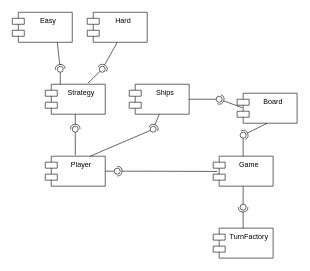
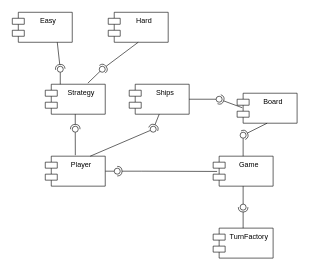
  <mxCell id="0" />
  <mxCell id="1" parent="0" />
  <mxCell id="2" value="" style="rounded=0;orthogonalLoop=1;jettySize=auto;html=1;endArrow=none;endFill=0;sketch=0;sourcePerimeterSpacing=0;targetPerimeterSpacing=0;" edge="1" target="4" parent="1"><mxGeometry relative="1" as="geometry"><mxPoint x="175" y="285" as="sourcePoint" /></mxGeometry></mxCell>
  <mxCell id="3" value="" style="rounded=0;orthogonalLoop=1;jettySize=auto;html=1;endArrow=halfCircle;endFill=0;entryX=0.5;entryY=0.5;endSize=6;strokeWidth=1;sketch=0;exitX=0.066;exitY=0.509;exitDx=0;exitDy=0;exitPerimeter=0;" edge="1" target="4" parent="1" source="7"><mxGeometry relative="1" as="geometry"><mxPoint x="215" y="285" as="sourcePoint" /><Array as="points"><mxPoint x="235" y="285" /></Array></mxGeometry></mxCell>
  <mxCell id="4" value="" style="ellipse;whiteSpace=wrap;html=1;align=center;aspect=fixed;resizable=0;points=[];outlineConnect=0;sketch=0;" vertex="1" parent="1"><mxGeometry x="190" y="280" width="10" height="10" as="geometry" /></mxCell>
  <mxCell id="5" value="Player" style="shape=module;align=left;spacingLeft=20;align=center;verticalAlign=top;" vertex="1" parent="1"><mxGeometry x="75" y="260" width="100" height="50" as="geometry" /></mxCell>
  <mxCell id="6" value="Board" style="shape=module;align=left;spacingLeft=20;align=center;verticalAlign=top;" vertex="1" parent="1"><mxGeometry x="395" y="155" width="100" height="50" as="geometry" /></mxCell>
  <mxCell id="7" value="Game" style="shape=module;align=left;spacingLeft=20;align=center;verticalAlign=top;" vertex="1" parent="1"><mxGeometry x="355" y="260" width="100" height="50" as="geometry" /></mxCell>
  <mxCell id="8" value="TurnFactory" style="shape=module;align=left;spacingLeft=20;align=center;verticalAlign=top;" vertex="1" parent="1"><mxGeometry x="355" y="380" width="100" height="50" as="geometry" /></mxCell>
  <mxCell id="9" value="Strategy" style="shape=module;align=left;spacingLeft=20;align=center;verticalAlign=top;" vertex="1" parent="1"><mxGeometry x="75" y="140" width="100" height="50" as="geometry" /></mxCell>
  <mxCell id="10" value="" style="rounded=0;orthogonalLoop=1;jettySize=auto;html=1;endArrow=halfCircle;endFill=0;endSize=6;strokeWidth=1;sketch=0;exitX=0.5;exitY=1;exitDx=0;exitDy=0;startArrow=none;" edge="1" parent="1"><mxGeometry relative="1" as="geometry"><mxPoint x="125" y="220" as="sourcePoint" /><mxPoint x="125" y="220" as="targetPoint" /></mxGeometry></mxCell>
  <mxCell id="11" value="" style="rounded=0;orthogonalLoop=1;jettySize=auto;html=1;endArrow=none;endFill=0;sketch=0;sourcePerimeterSpacing=0;targetPerimeterSpacing=0;exitX=0.501;exitY=-0.033;exitDx=0;exitDy=0;exitPerimeter=0;" edge="1" target="13" parent="1" source="5"><mxGeometry relative="1" as="geometry"><mxPoint x="105" y="215" as="sourcePoint" /></mxGeometry></mxCell>
  <mxCell id="12" value="" style="rounded=0;orthogonalLoop=1;jettySize=auto;html=1;endArrow=halfCircle;endFill=0;entryX=0.5;entryY=0.5;endSize=6;strokeWidth=1;sketch=0;exitX=0.5;exitY=1;exitDx=0;exitDy=0;" edge="1" target="13" parent="1" source="9"><mxGeometry relative="1" as="geometry"><mxPoint x="145" y="215" as="sourcePoint" /></mxGeometry></mxCell>
  <mxCell id="13" value="" style="ellipse;whiteSpace=wrap;html=1;align=center;aspect=fixed;resizable=0;points=[];outlineConnect=0;sketch=0;" vertex="1" parent="1"><mxGeometry x="120" y="210" width="10" height="10" as="geometry" /></mxCell>
  <mxCell id="14" value="" style="rounded=0;orthogonalLoop=1;jettySize=auto;html=1;endArrow=none;endFill=0;sketch=0;sourcePerimeterSpacing=0;targetPerimeterSpacing=0;exitX=0.5;exitY=1;exitDx=0;exitDy=0;" edge="1" target="16" parent="1" source="7"><mxGeometry relative="1" as="geometry"><mxPoint x="95" y="365" as="sourcePoint" /></mxGeometry></mxCell>
  <mxCell id="15" value="" style="rounded=0;orthogonalLoop=1;jettySize=auto;html=1;endArrow=halfCircle;endFill=0;entryX=0.5;entryY=0.5;endSize=6;strokeWidth=1;sketch=0;exitX=0.5;exitY=0;exitDx=0;exitDy=0;" edge="1" target="16" parent="1" source="8"><mxGeometry relative="1" as="geometry"><mxPoint x="135" y="365" as="sourcePoint" /></mxGeometry></mxCell>
  <mxCell id="16" value="" style="ellipse;whiteSpace=wrap;html=1;align=center;aspect=fixed;resizable=0;points=[];outlineConnect=0;sketch=0;" vertex="1" parent="1"><mxGeometry x="400" y="340" width="10" height="10" as="geometry" /></mxCell>
  <mxCell id="17" value="" style="rounded=0;orthogonalLoop=1;jettySize=auto;html=1;endArrow=none;endFill=0;sketch=0;sourcePerimeterSpacing=0;targetPerimeterSpacing=0;exitX=0.5;exitY=0;exitDx=0;exitDy=0;" edge="1" target="19" parent="1" source="7"><mxGeometry relative="1" as="geometry"><mxPoint x="265" y="225" as="sourcePoint" /></mxGeometry></mxCell>
  <mxCell id="18" value="" style="rounded=0;orthogonalLoop=1;jettySize=auto;html=1;endArrow=halfCircle;endFill=0;entryX=0.5;entryY=0.5;endSize=6;strokeWidth=1;sketch=0;exitX=0.5;exitY=1;exitDx=0;exitDy=0;" edge="1" target="19" parent="1" source="6"><mxGeometry relative="1" as="geometry"><mxPoint x="305" y="225" as="sourcePoint" /></mxGeometry></mxCell>
  <mxCell id="19" value="" style="ellipse;whiteSpace=wrap;html=1;align=center;aspect=fixed;resizable=0;points=[];outlineConnect=0;sketch=0;" vertex="1" parent="1"><mxGeometry x="400" y="220" width="10" height="10" as="geometry" /></mxCell>
  <mxCell id="20" value="Easy" style="shape=module;align=left;spacingLeft=20;align=center;verticalAlign=top;" vertex="1" parent="1"><mxGeometry x="20" y="20" width="100" height="50" as="geometry" /></mxCell>
- <mxCell id="21" value="Hard" style="shape=module;align=left;spacingLeft=20;align=center;verticalAlign=top;" vertex="1" parent="1"><mxGeometry x="145" y="20" width="100" height="50" as="geometry" /></mxCell>
+ <mxCell id="21" value="Hard" style="shape=module;align=left;spacingLeft=20;align=center;verticalAlign=top;" vertex="1" parent="1"><mxGeometry x="180" y="20" width="100" height="50" as="geometry" /></mxCell>
  <mxCell id="22" value="" style="rounded=0;orthogonalLoop=1;jettySize=auto;html=1;endArrow=none;endFill=0;sketch=0;sourcePerimeterSpacing=0;targetPerimeterSpacing=0;exitX=0.25;exitY=0;exitDx=0;exitDy=0;" edge="1" target="24" parent="1" source="9"><mxGeometry relative="1" as="geometry"><mxPoint x="55" y="115" as="sourcePoint" /></mxGeometry></mxCell>
  <mxCell id="23" value="" style="rounded=0;orthogonalLoop=1;jettySize=auto;html=1;endArrow=halfCircle;endFill=0;entryX=0.5;entryY=0.5;endSize=6;strokeWidth=1;sketch=0;exitX=0.75;exitY=1;exitDx=0;exitDy=0;" edge="1" target="24" parent="1" source="20"><mxGeometry relative="1" as="geometry"><mxPoint x="95" y="115" as="sourcePoint" /></mxGeometry></mxCell>
  <mxCell id="24" value="" style="ellipse;whiteSpace=wrap;html=1;align=center;aspect=fixed;resizable=0;points=[];outlineConnect=0;sketch=0;" vertex="1" parent="1"><mxGeometry x="95" y="110" width="10" height="10" as="geometry" /></mxCell>
  <mxCell id="25" value="" style="rounded=0;orthogonalLoop=1;jettySize=auto;html=1;endArrow=none;endFill=0;sketch=0;sourcePerimeterSpacing=0;targetPerimeterSpacing=0;exitX=0.71;exitY=-0.037;exitDx=0;exitDy=0;exitPerimeter=0;" edge="1" target="27" parent="1" source="9"><mxGeometry relative="1" as="geometry"><mxPoint x="150" y="115" as="sourcePoint" /></mxGeometry></mxCell>
  <mxCell id="26" value="" style="rounded=0;orthogonalLoop=1;jettySize=auto;html=1;endArrow=halfCircle;endFill=0;entryX=0.5;entryY=0.5;endSize=6;strokeWidth=1;sketch=0;exitX=0.5;exitY=1;exitDx=0;exitDy=0;" edge="1" target="27" parent="1" source="21"><mxGeometry relative="1" as="geometry"><mxPoint x="190" y="115" as="sourcePoint" /></mxGeometry></mxCell>
  <mxCell id="27" value="" style="ellipse;whiteSpace=wrap;html=1;align=center;aspect=fixed;resizable=0;points=[];outlineConnect=0;sketch=0;" vertex="1" parent="1"><mxGeometry x="165" y="110" width="10" height="10" as="geometry" /></mxCell>
  <mxCell id="28" value="Ships" style="shape=module;align=left;spacingLeft=20;align=center;verticalAlign=top;" vertex="1" parent="1"><mxGeometry x="215" y="140" width="100" height="50" as="geometry" /></mxCell>
  <mxCell id="29" value="" style="rounded=0;orthogonalLoop=1;jettySize=auto;html=1;endArrow=none;endFill=0;sketch=0;sourcePerimeterSpacing=0;targetPerimeterSpacing=0;exitX=0.75;exitY=0;exitDx=0;exitDy=0;" edge="1" target="31" parent="1" source="5"><mxGeometry relative="1" as="geometry"><mxPoint x="235" y="215" as="sourcePoint" /></mxGeometry></mxCell>
  <mxCell id="30" value="" style="rounded=0;orthogonalLoop=1;jettySize=auto;html=1;endArrow=halfCircle;endFill=0;entryX=0.5;entryY=0.5;endSize=6;strokeWidth=1;sketch=0;exitX=0.5;exitY=1;exitDx=0;exitDy=0;" edge="1" target="31" parent="1" source="28"><mxGeometry relative="1" as="geometry"><mxPoint x="275" y="215" as="sourcePoint" /></mxGeometry></mxCell>
  <mxCell id="31" value="" style="ellipse;whiteSpace=wrap;html=1;align=center;aspect=fixed;resizable=0;points=[];outlineConnect=0;sketch=0;" vertex="1" parent="1"><mxGeometry x="250" y="210" width="10" height="10" as="geometry" /></mxCell>
  <mxCell id="32" value="" style="rounded=0;orthogonalLoop=1;jettySize=auto;html=1;endArrow=none;endFill=0;sketch=0;sourcePerimeterSpacing=0;targetPerimeterSpacing=0;exitX=1;exitY=0.5;exitDx=0;exitDy=0;" edge="1" target="34" parent="1" source="28"><mxGeometry relative="1" as="geometry"><mxPoint x="345" y="165" as="sourcePoint" /></mxGeometry></mxCell>
  <mxCell id="33" value="" style="rounded=0;orthogonalLoop=1;jettySize=auto;html=1;endArrow=halfCircle;endFill=0;entryX=0.5;entryY=0.5;endSize=6;strokeWidth=1;sketch=0;exitX=0.086;exitY=0.484;exitDx=0;exitDy=0;exitPerimeter=0;" edge="1" target="34" parent="1" source="6"><mxGeometry relative="1" as="geometry"><mxPoint x="385" y="165" as="sourcePoint" /></mxGeometry></mxCell>
  <mxCell id="34" value="" style="ellipse;whiteSpace=wrap;html=1;align=center;aspect=fixed;resizable=0;points=[];outlineConnect=0;sketch=0;" vertex="1" parent="1"><mxGeometry x="360" y="160" width="10" height="10" as="geometry" /></mxCell>
